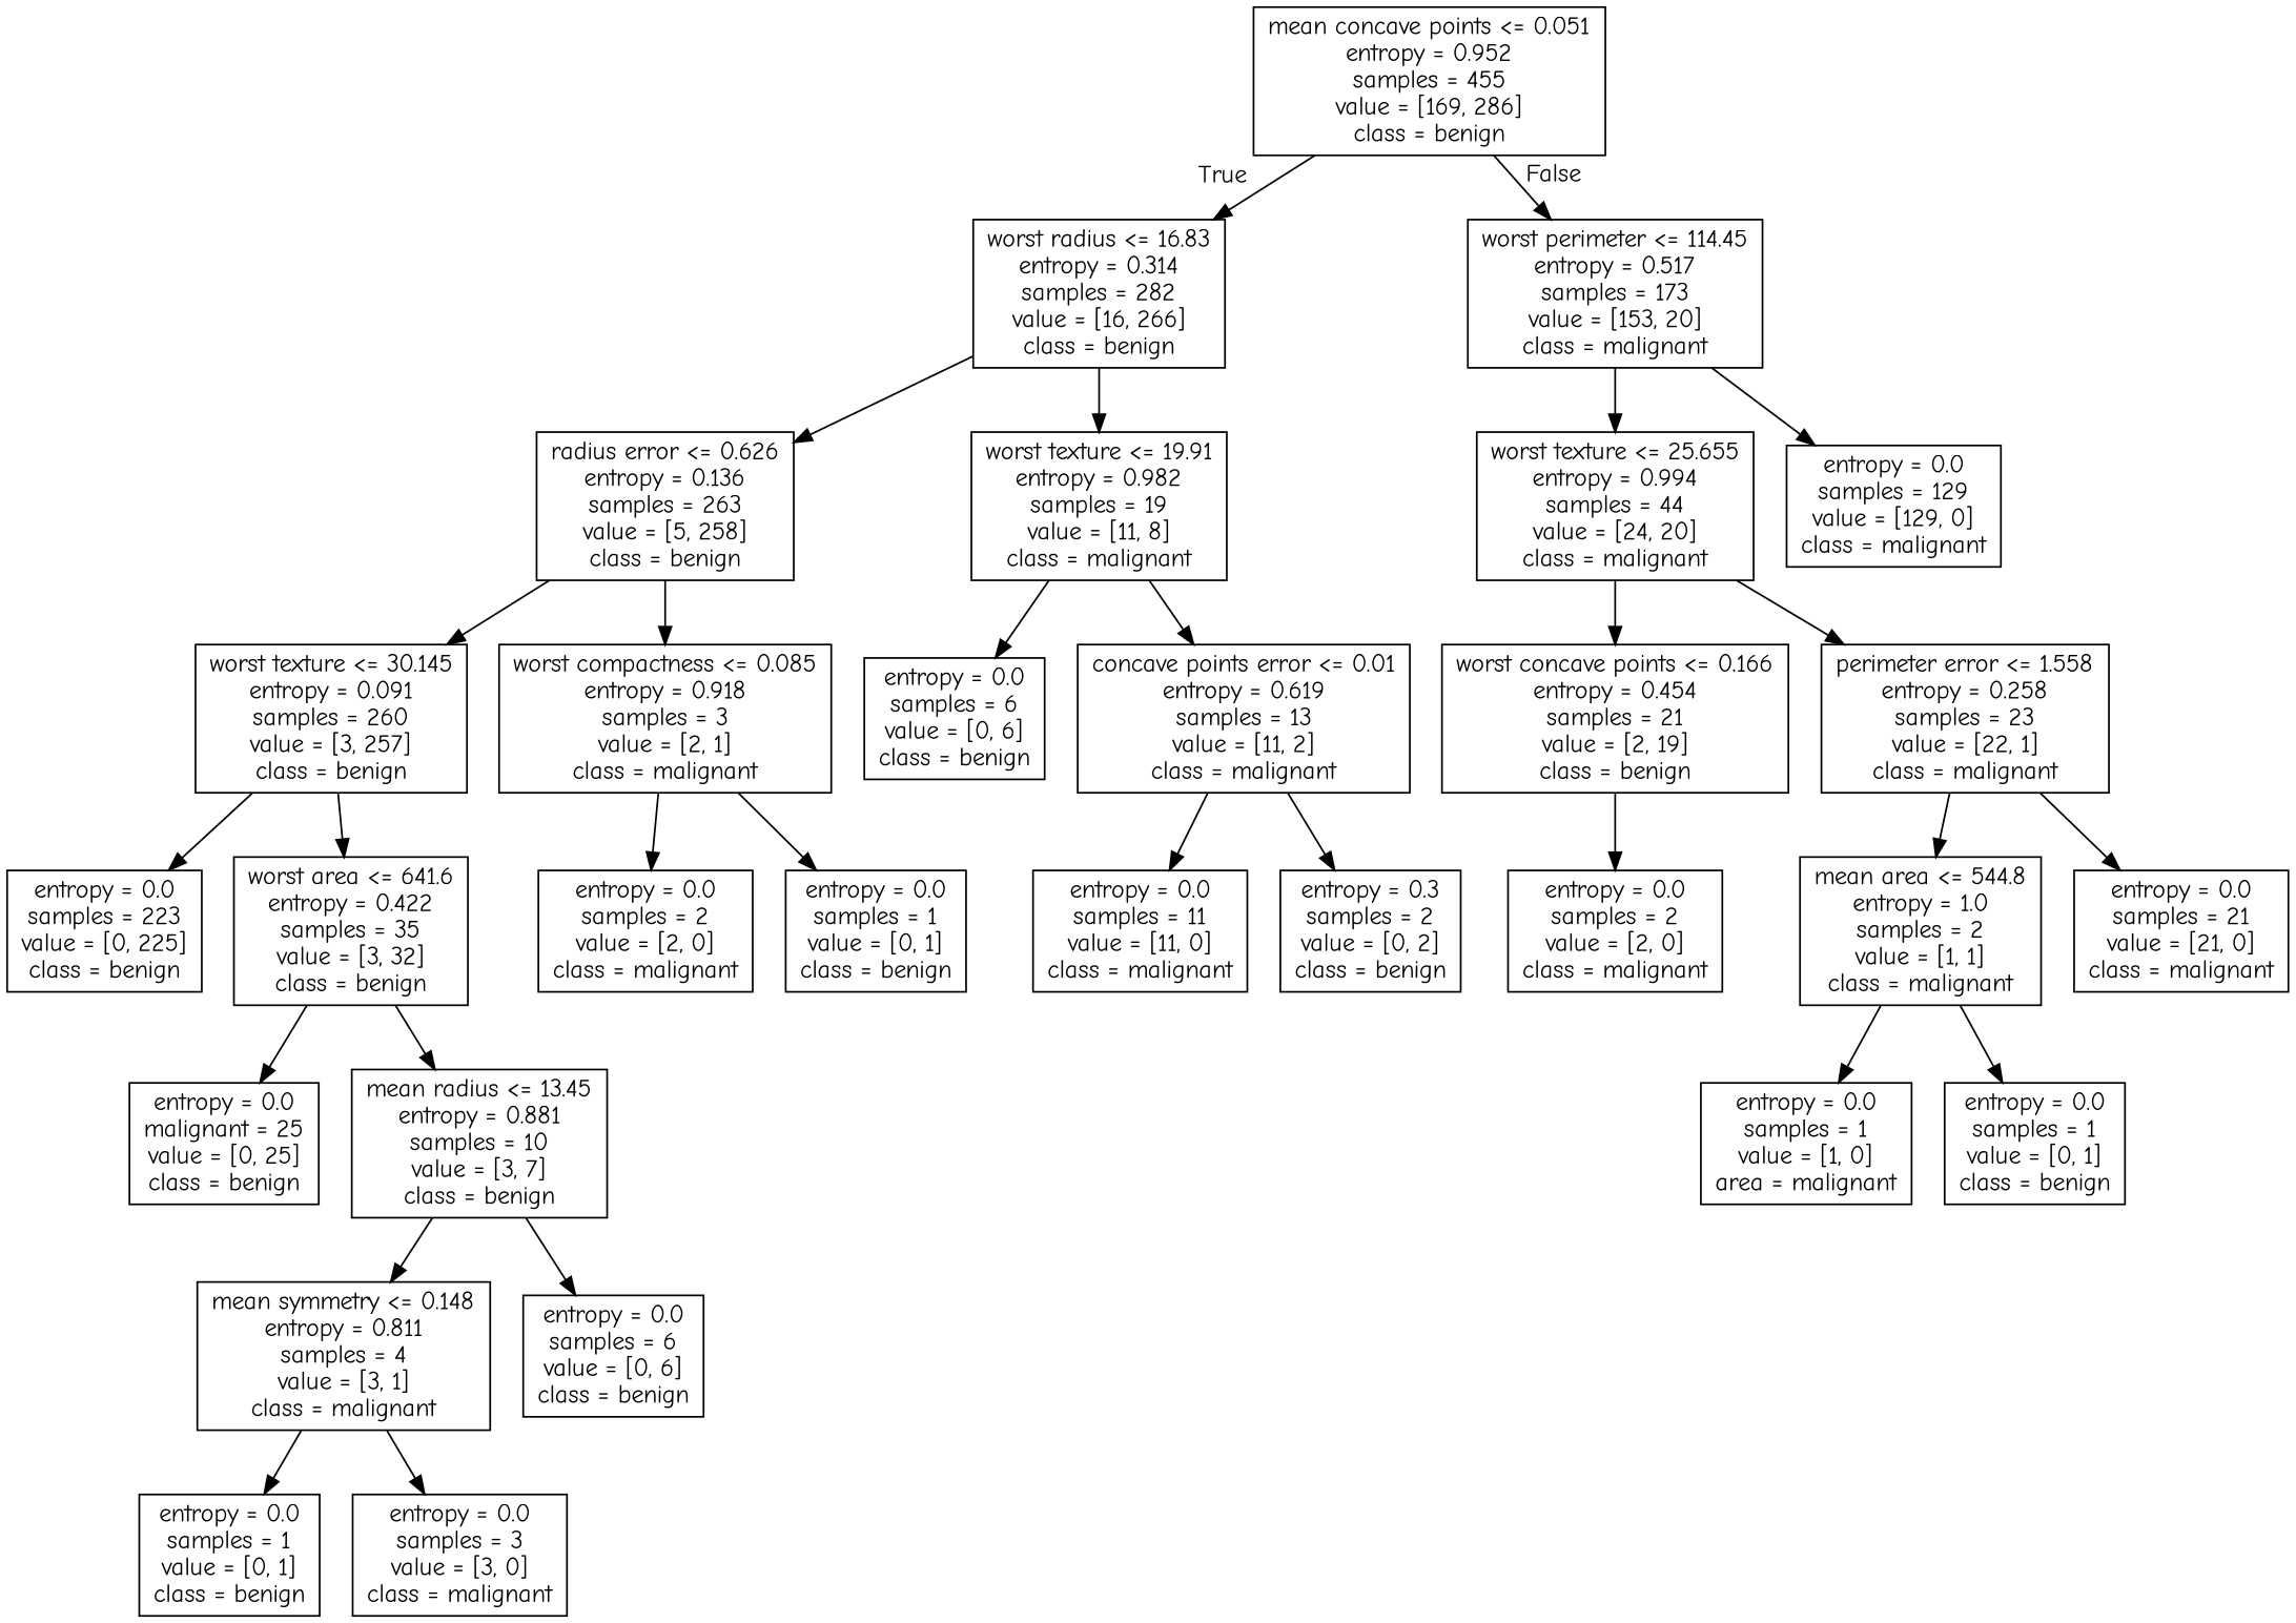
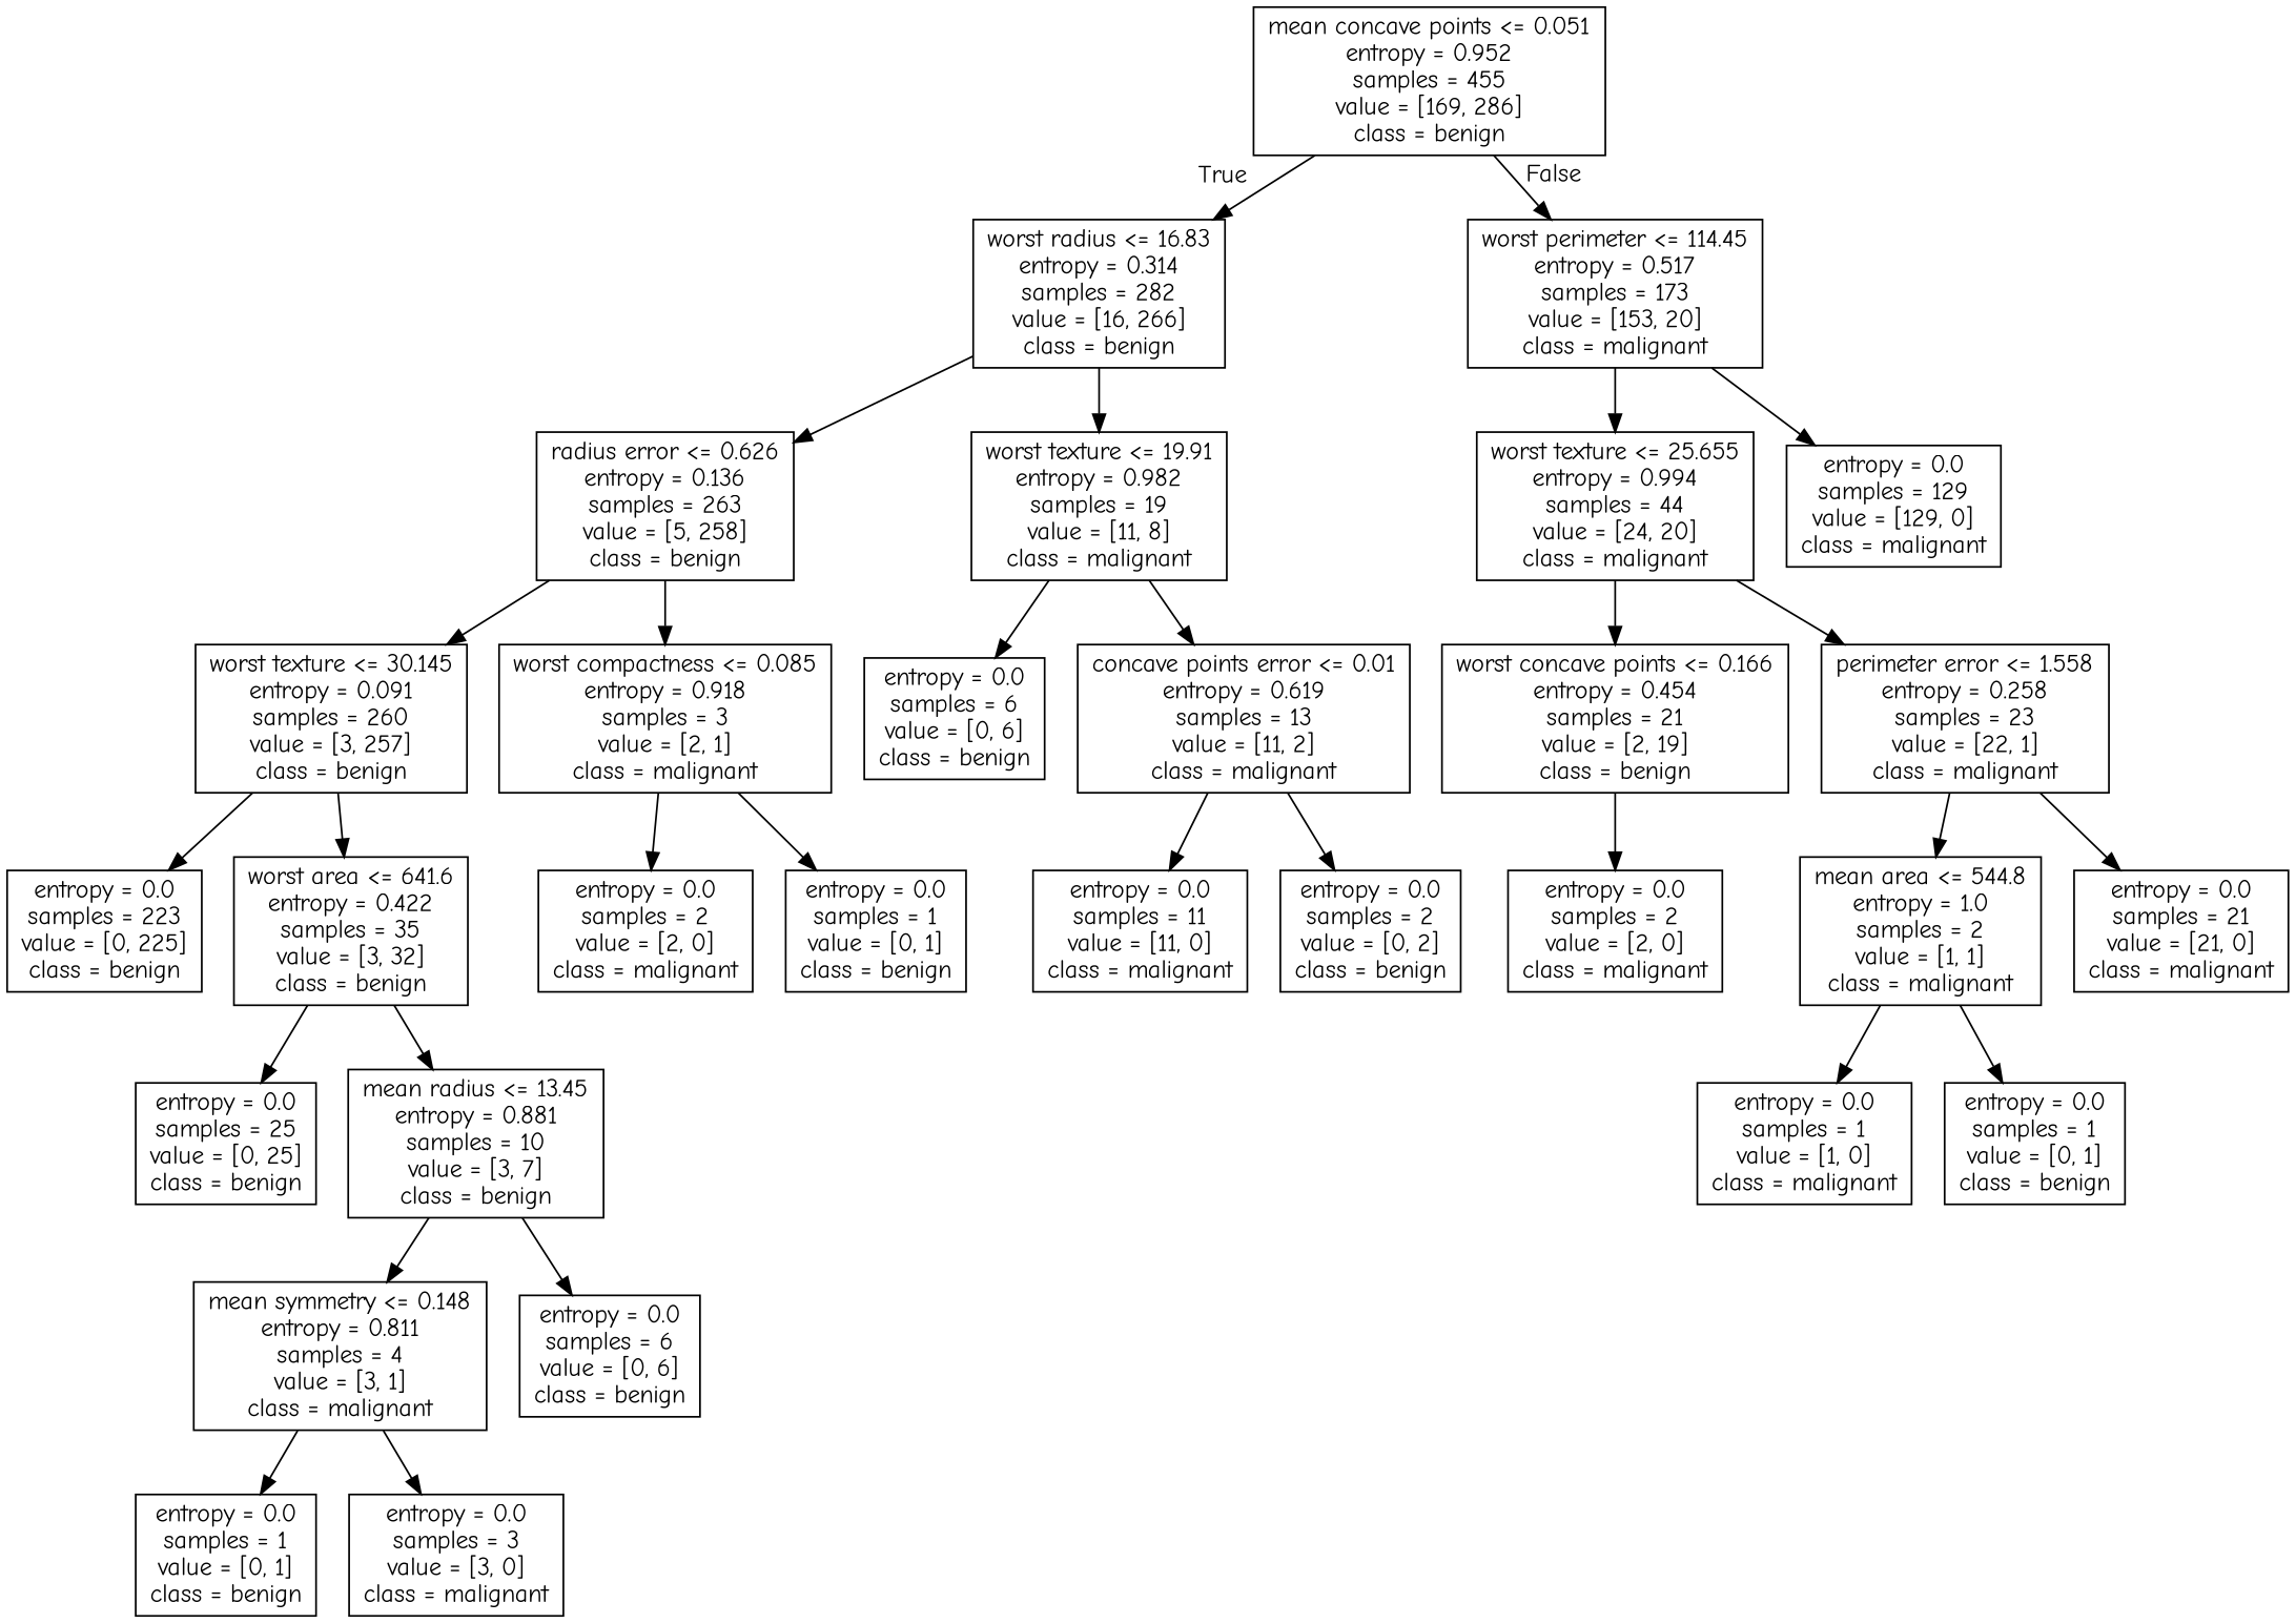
  digraph {
    fontname="Comic Neue"
    node [fontname="Comic Neue" shape=box]
    edge [fontname="Comic Neue"]
    n1 [label="mean concave points <= 0.051\nentropy = 0.952\nsamples = 455\nvalue = [169, 286]\nclass = benign"]
    n2 [label="worst radius <= 16.83\nentropy = 0.314\nsamples = 282\nvalue = [16, 266]\nclass = benign"]
    n3 [label="worst perimeter <= 114.45\nentropy = 0.517\nsamples = 173\nvalue = [153, 20]\nclass = malignant"]
    n4 [label="radius error <= 0.626\nentropy = 0.136\nsamples = 263\nvalue = [5, 258]\nclass = benign"]
    n5 [label="worst texture <= 19.91\nentropy = 0.982\nsamples = 19\nvalue = [11, 8]\nclass = malignant"]
    n6 [label="worst texture <= 25.655\nentropy = 0.994\nsamples = 44\nvalue = [24, 20]\nclass = malignant"]
    n7 [label="entropy = 0.0\nsamples = 129\nvalue = [129, 0]\nclass = malignant"]
    n8 [label="worst texture <= 30.145\nentropy = 0.091\nsamples = 260\nvalue = [3, 257]\nclass = benign"]
    n9 [label="worst compactness <= 0.085\nentropy = 0.918\nsamples = 3\nvalue = [2, 1]\nclass = malignant"]
    n10 [label="entropy = 0.0\nsamples = 6\nvalue = [0, 6]\nclass = benign"]
    n11 [label="concave points error <= 0.01\nentropy = 0.619\nsamples = 13\nvalue = [11, 2]\nclass = malignant"]
    n12 [label="entropy = 0.0\nsamples = 223\nvalue = [0, 225]\nclass = benign"]
    n13 [label="worst area <= 641.6\nentropy = 0.422\nsamples = 35\nvalue = [3, 32]\nclass = benign"]
    n14 [label="entropy = 0.0\nsamples = 2\nvalue = [2, 0]\nclass = malignant"]
    n15 [label="entropy = 0.0\nsamples = 1\nvalue = [0, 1]\nclass = benign"]
-   n16 [label="entropy = 0.0\nmalignant = 25\nvalue = [0, 25]\nclass = benign"]
+   n16 [label="entropy = 0.0\nsamples = 25\nvalue = [0, 25]\nclass = benign"]
    n17 [label="mean radius <= 13.45\nentropy = 0.881\nsamples = 10\nvalue = [3, 7]\nclass = benign"]
    n18 [label="mean symmetry <= 0.148\nentropy = 0.811\nsamples = 4\nvalue = [3, 1]\nclass = malignant"]
    n19 [label="entropy = 0.0\nsamples = 6\nvalue = [0, 6]\nclass = benign"]
    n20 [label="entropy = 0.0\nsamples = 1\nvalue = [0, 1]\nclass = benign"]
    n21 [label="entropy = 0.0\nsamples = 3\nvalue = [3, 0]\nclass = malignant"]
    n22 [label="entropy = 0.0\nsamples = 11\nvalue = [11, 0]\nclass = malignant"]
-   n23 [label="entropy = 0.3\nsamples = 2\nvalue = [0, 2]\nclass = benign"]
+   n23 [label="entropy = 0.0\nsamples = 2\nvalue = [0, 2]\nclass = benign"]
    n24 [label="worst concave points <= 0.166\nentropy = 0.454\nsamples = 21\nvalue = [2, 19]\nclass = benign"]
    n25 [label="perimeter error <= 1.558\nentropy = 0.258\nsamples = 23\nvalue = [22, 1]\nclass = malignant"]
    n26 [label="entropy = 0.0\nsamples = 2\nvalue = [2, 0]\nclass = malignant"]
    n27 [label="mean area <= 544.8\nentropy = 1.0\nsamples = 2\nvalue = [1, 1]\nclass = malignant"]
    n28 [label="entropy = 0.0\nsamples = 21\nvalue = [21, 0]\nclass = malignant"]
-   n29 [label="entropy = 0.0\nsamples = 1\nvalue = [1, 0]\narea = malignant"]
+   n29 [label="entropy = 0.0\nsamples = 1\nvalue = [1, 0]\nclass = malignant"]
    n30 [label="entropy = 0.0\nsamples = 1\nvalue = [0, 1]\nclass = benign"]
    n1 -> n2 [headlabel=True labelangle=45 labeldistance=2.5]
    n1 -> n3 [headlabel=False labelangle=-45 labeldistance=2.5]
    n2 -> n4
    n2 -> n5
    n3 -> n6
    n3 -> n7
    n4 -> n8
    n4 -> n9
    n5 -> n10
    n5 -> n11
    n6 -> n24
    n6 -> n25
    n8 -> n12
    n8 -> n13
    n9 -> n14
    n9 -> n15
    n11 -> n22
    n11 -> n23
    n13 -> n16
    n13 -> n17
    n17 -> n18
    n17 -> n19
    n18 -> n20
    n18 -> n21
    n24 -> n26
    n25 -> n27
    n25 -> n28
    n27 -> n29
    n27 -> n30
  }
